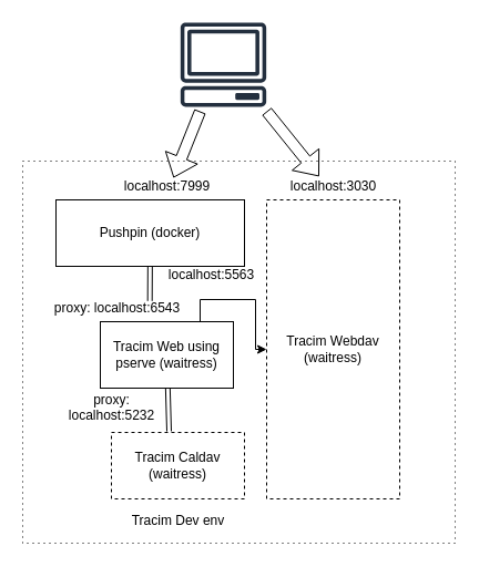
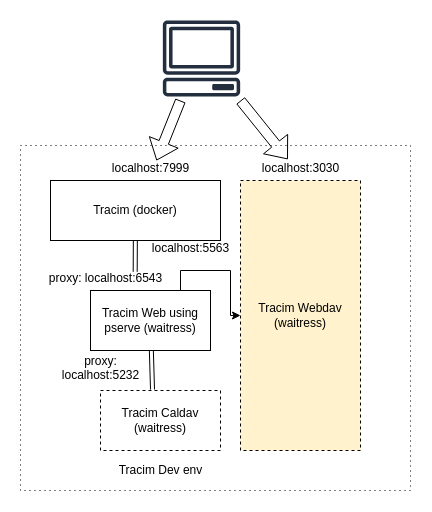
  <mxCell id="0" />
  <mxCell id="1" parent="0" />
  <mxCell id="2" value="" style="whiteSpace=wrap;html=1;dashed=1;dashPattern=1 4;" vertex="1" parent="1"><mxGeometry x="20" y="145" width="390" height="345" as="geometry" /></mxCell>
  <mxCell id="3" value="" style="edgeStyle=none;rounded=0;orthogonalLoop=1;jettySize=auto;html=1;shape=link;entryX=0.698;entryY=0.044;entryDx=0;entryDy=0;entryPerimeter=0;" edge="1" parent="1" source="4" target="12"><mxGeometry relative="1" as="geometry" /></mxCell>
- <mxCell id="4" value="Pushpin (docker)" style="whiteSpace=wrap;html=1;" vertex="1" parent="1"><mxGeometry x="50" y="180" width="170" height="60" as="geometry" /></mxCell>
+ <mxCell id="4" value="Tracim (docker)" style="whiteSpace=wrap;html=1;" vertex="1" parent="1"><mxGeometry x="50" y="180" width="170" height="60" as="geometry" /></mxCell>
  <mxCell id="5" style="edgeStyle=orthogonalEdgeStyle;rounded=0;orthogonalLoop=1;jettySize=auto;html=1;exitX=0.75;exitY=0;exitDx=0;exitDy=0;" edge="1" parent="1" source="7" target="8"><mxGeometry relative="1" as="geometry" /></mxCell>
  <mxCell id="6" value="" style="edgeStyle=none;shape=link;rounded=0;orthogonalLoop=1;jettySize=auto;html=1;" edge="1" parent="1" source="7"><mxGeometry relative="1" as="geometry"><mxPoint x="152" y="389" as="targetPoint" /></mxGeometry></mxCell>
  <mxCell id="7" value="&lt;div&gt;Tracim Web using&lt;/div&gt;&lt;div&gt;pserve (waitress)&lt;br&gt;&lt;/div&gt;" style="whiteSpace=wrap;html=1;" vertex="1" parent="1"><mxGeometry x="90" y="290" width="120" height="60" as="geometry" /></mxCell>
- <mxCell id="8" value="Tracim Webdav (waitress)" style="whiteSpace=wrap;html=1;dashed=1;" vertex="1" parent="1"><mxGeometry x="240" y="180" width="120" height="270" as="geometry" /></mxCell>
+ <mxCell id="8" value="Tracim Webdav (waitress)" style="whiteSpace=wrap;html=1;dashed=1;fillColor=#fff2cc;" vertex="1" parent="1"><mxGeometry x="240" y="180" width="120" height="270" as="geometry" /></mxCell>
  <mxCell id="9" value="&lt;div&gt;Tracim Caldav&lt;/div&gt;&lt;div&gt;(waitress)&lt;br&gt;&lt;/div&gt;" style="whiteSpace=wrap;html=1;dashed=1;" vertex="1" parent="1"><mxGeometry x="100" y="390" width="120" height="60" as="geometry" /></mxCell>
  <mxCell id="10" value="&lt;div&gt;localhost:7999&lt;/div&gt;&lt;div&gt;&lt;br&gt;&lt;/div&gt;" style="text;html=1;align=center;verticalAlign=middle;resizable=0;points=[];autosize=1;" vertex="1" parent="1"><mxGeometry x="100" y="160" width="100" height="30" as="geometry" /></mxCell>
  <mxCell id="11" value="&lt;div&gt;localhost:3030&lt;/div&gt;&lt;div&gt;&lt;br&gt;&lt;/div&gt;" style="text;html=1;align=center;verticalAlign=middle;resizable=0;points=[];autosize=1;" vertex="1" parent="1"><mxGeometry x="250" y="160" width="100" height="30" as="geometry" /></mxCell>
  <mxCell id="12" value="&lt;div&gt;proxy: localhost:6543&lt;/div&gt;&lt;div&gt;&lt;br&gt;&lt;/div&gt;" style="text;html=1;align=center;verticalAlign=middle;resizable=0;points=[];autosize=1;" vertex="1" parent="1"><mxGeometry x="30" y="270" width="150" height="30" as="geometry" /></mxCell>
  <mxCell id="13" value="&lt;div&gt;localhost:5563&lt;/div&gt;&lt;div&gt;&lt;br&gt;&lt;/div&gt;" style="text;html=1;align=center;verticalAlign=middle;resizable=0;points=[];autosize=1;" vertex="1" parent="1"><mxGeometry x="140" y="240" width="100" height="30" as="geometry" /></mxCell>
  <mxCell id="14" value="&lt;div&gt;proxy: &lt;br&gt;&lt;/div&gt;&lt;div&gt;localhost:5232&lt;/div&gt;&lt;div&gt;&lt;br&gt;&lt;/div&gt;" style="text;html=1;align=center;verticalAlign=middle;resizable=0;points=[];autosize=1;" vertex="1" parent="1"><mxGeometry x="50" y="350" width="100" height="50" as="geometry" /></mxCell>
  <mxCell id="15" value="" style="edgeStyle=none;shape=flexArrow;rounded=0;orthogonalLoop=1;jettySize=auto;html=1;" edge="1" parent="1" target="10"><mxGeometry relative="1" as="geometry"><mxPoint x="180" y="100" as="sourcePoint" /></mxGeometry></mxCell>
  <mxCell id="16" value="" style="edgeStyle=none;shape=flexArrow;rounded=0;orthogonalLoop=1;jettySize=auto;html=1;entryX=0.373;entryY=-0.041;entryDx=0;entryDy=0;entryPerimeter=0;" edge="1" parent="1" target="11"><mxGeometry relative="1" as="geometry"><mxPoint x="240" y="100" as="sourcePoint" /></mxGeometry></mxCell>
  <mxCell id="17" value="" style="outlineConnect=0;fontColor=#232F3E;gradientColor=none;fillColor=#232F3E;strokeColor=none;dashed=0;verticalLabelPosition=bottom;verticalAlign=top;align=center;html=1;fontSize=12;fontStyle=0;aspect=fixed;pointerEvents=1;shape=mxgraph.aws4.client;" vertex="1" parent="1"><mxGeometry x="162" y="20" width="78" height="76" as="geometry" /></mxCell>
  <mxCell id="18" value="Tracim Dev env" style="text;html=1;align=center;verticalAlign=middle;resizable=0;points=[];autosize=1;" vertex="1" parent="1"><mxGeometry x="105" y="460" width="110" height="20" as="geometry" /></mxCell>
